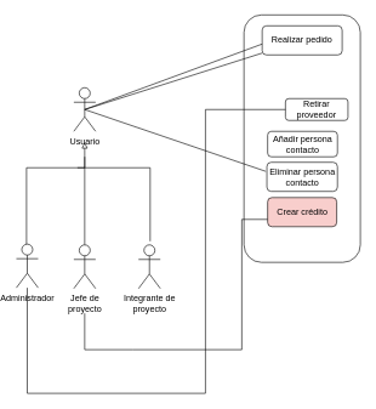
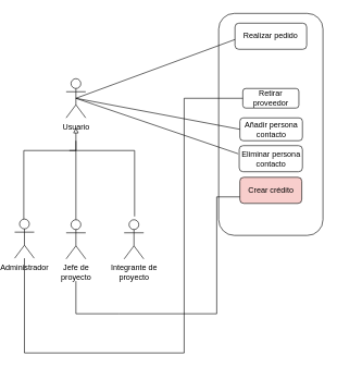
  <mxCell id="0" />
  <mxCell id="1" parent="0" />
  <mxCell id="2" value="" style="rounded=1;whiteSpace=wrap;html=1;" vertex="1" parent="1"><mxGeometry x="333" y="20" width="160" height="340" as="geometry" /></mxCell>
  <mxCell id="3" value="Usuario" style="shape=umlActor;verticalLabelPosition=bottom;verticalAlign=top;html=1;outlineConnect=0;" vertex="1" parent="1"><mxGeometry x="99" y="120" width="30" height="60" as="geometry" /></mxCell>
- <mxCell id="4" value="Retirar proveedor" style="rounded=1;whiteSpace=wrap;html=1;" vertex="1" parent="1"><mxGeometry x="390" y="135" width="86" height="30" as="geometry" /></mxCell>
+ <mxCell id="4" value="Retirar proveedor" style="rounded=1;whiteSpace=wrap;html=1;" vertex="1" parent="1"><mxGeometry x="370" y="135" width="86" height="30" as="geometry" /></mxCell>
  <mxCell id="5" value="Añadir persona contacto" style="rounded=1;whiteSpace=wrap;html=1;" vertex="1" parent="1"><mxGeometry x="365.5" y="180" width="96" height="35" as="geometry" /></mxCell>
  <mxCell id="6" value="Crear crédito" style="rounded=1;whiteSpace=wrap;html=1;fillColor=#f8cecc;" vertex="1" parent="1"><mxGeometry x="365.5" y="271" width="95" height="40" as="geometry" /></mxCell>
  <mxCell id="7" value="Realizar pedido" style="rounded=1;whiteSpace=wrap;html=1;" vertex="1" parent="1"><mxGeometry x="358" y="35" width="110" height="40" as="geometry" /></mxCell>
  <mxCell id="8" value="Integrante de&lt;br&gt;proyecto" style="shape=umlActor;verticalLabelPosition=bottom;verticalAlign=top;html=1;outlineConnect=0;" vertex="1" parent="1"><mxGeometry x="188" y="336" width="30" height="60" as="geometry" /></mxCell>
  <mxCell id="9" style="edgeStyle=orthogonalEdgeStyle;rounded=0;orthogonalLoop=1;jettySize=auto;html=1;startArrow=none;startFill=0;endArrow=none;endFill=0;entryX=0;entryY=0.5;entryDx=0;entryDy=0;" edge="1" parent="1" source="10" target="4"><mxGeometry relative="1" as="geometry"><mxPoint x="300" y="530" as="targetPoint" /><Array as="points"><mxPoint x="35" y="540" /><mxPoint x="280" y="540" /><mxPoint x="280" y="150" /></Array></mxGeometry></mxCell>
  <mxCell id="10" value="Administrador" style="shape=umlActor;verticalLabelPosition=bottom;verticalAlign=top;html=1;outlineConnect=0;" vertex="1" parent="1"><mxGeometry x="20" y="335" width="30" height="60" as="geometry" /></mxCell>
  <mxCell id="11" value="" style="endArrow=block;html=1;startArrow=none;startFill=0;endFill=0;rounded=0;" edge="1" parent="1"><mxGeometry width="50" height="50" relative="1" as="geometry"><mxPoint x="34" y="335" as="sourcePoint" /><mxPoint x="114" y="195" as="targetPoint" /><Array as="points"><mxPoint x="34" y="230" /><mxPoint x="114" y="230" /></Array></mxGeometry></mxCell>
  <mxCell id="12" value="" style="endArrow=none;html=1;rounded=0;" edge="1" parent="1"><mxGeometry width="50" height="50" relative="1" as="geometry"><mxPoint x="204" y="331" as="sourcePoint" /><mxPoint x="104" y="230" as="targetPoint" /><Array as="points"><mxPoint x="204" y="230" /></Array></mxGeometry></mxCell>
- <mxCell id="13" value="" style="endArrow=none;html=1;exitX=0.5;exitY=0.5;exitDx=0;exitDy=0;exitPerimeter=0;" edge="1" parent="1" source="3" target="7"><mxGeometry width="50" height="50" relative="1" as="geometry"><mxPoint x="553" y="315" as="sourcePoint" /><mxPoint x="633" y="345" as="targetPoint" /></mxGeometry></mxCell>
+ <mxCell id="13" value="" style="endArrow=none;html=1;entryX=0;entryY=0.5;entryDx=0;entryDy=0;exitX=0.5;exitY=0.5;exitDx=0;exitDy=0;exitPerimeter=0;" edge="1" parent="1" source="3" target="5"><mxGeometry width="50" height="50" relative="1" as="geometry"><mxPoint x="553" y="315" as="sourcePoint" /><mxPoint x="633" y="345" as="targetPoint" /></mxGeometry></mxCell>
  <mxCell id="14" value="" style="endArrow=none;html=1;exitX=0.5;exitY=0.5;exitDx=0;exitDy=0;exitPerimeter=0;" edge="1" parent="1" source="3"><mxGeometry width="50" height="50" relative="1" as="geometry"><mxPoint x="553" y="315" as="sourcePoint" /><mxPoint x="363" y="235" as="targetPoint" /></mxGeometry></mxCell>
  <mxCell id="15" value="Eliminar persona contacto" style="rounded=1;whiteSpace=wrap;html=1;" vertex="1" parent="1"><mxGeometry x="364.5" y="222.5" width="97" height="40" as="geometry" /></mxCell>
  <mxCell id="16" value="" style="endArrow=none;html=1;entryX=0;entryY=0.75;entryDx=0;entryDy=0;rounded=0;" edge="1" parent="1" target="6"><mxGeometry width="50" height="50" relative="1" as="geometry"><mxPoint x="114" y="430" as="sourcePoint" /><mxPoint x="373" as="targetPoint" y="245" /><Array as="points"><mxPoint x="114" y="480" /><mxPoint x="180" y="480" /><mxPoint x="330" y="480" /><mxPoint x="330" y="301" /></Array></mxGeometry></mxCell>
  <mxCell id="17" value="" style="endArrow=none;html=1;entryX=0;entryY=0.75;entryDx=0;entryDy=0;exitX=0.5;exitY=0.5;exitDx=0;exitDy=0;exitPerimeter=0;" edge="1" parent="1" source="3"><mxGeometry width="50" height="50" relative="1" as="geometry"><mxPoint x="203" y="145" as="sourcePoint" /><mxPoint x="358" y="60" as="targetPoint" /></mxGeometry></mxCell>
  <mxCell id="18" value="" style="endArrow=none;startArrow=none;html=1;startFill=0;endFill=0;exitX=0.5;exitY=0;exitDx=0;exitDy=0;exitPerimeter=0;" edge="1" parent="1" source="19"><mxGeometry width="50" height="50" relative="1" as="geometry"><mxPoint x="114" y="325" as="sourcePoint" /><mxPoint x="114" y="215" as="targetPoint" /></mxGeometry></mxCell>
  <mxCell id="19" value="Jefe de&lt;br&gt;proyecto" style="shape=umlActor;verticalLabelPosition=bottom;verticalAlign=top;html=1;outlineConnect=0;" vertex="1" parent="1"><mxGeometry x="99" y="336" width="30" height="60" as="geometry" /></mxCell>
